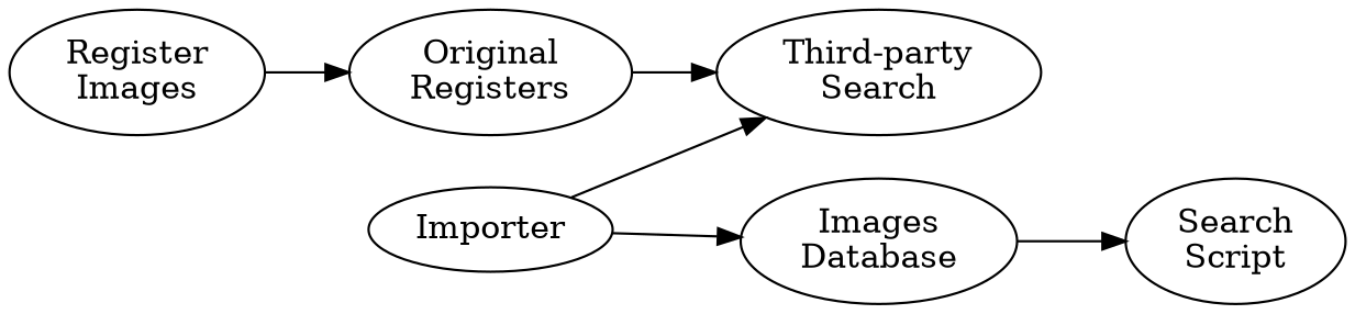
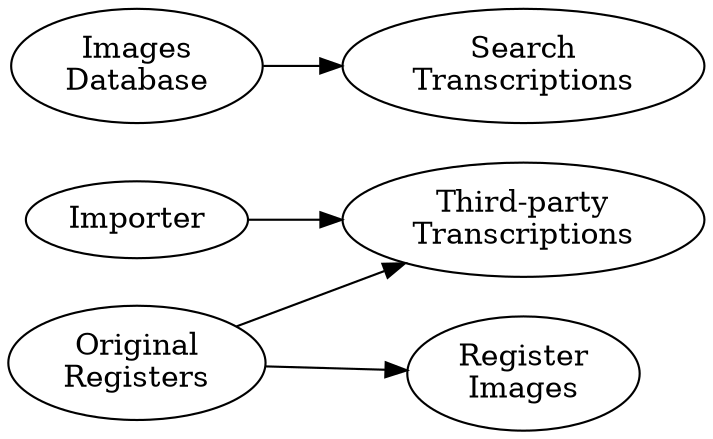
  digraph {
    rankdir=LR
    n1 [label="Original\nRegisters"]
-   n2 [label="Third-party\nSearch"]
+   n2 [label="Third-party\nTranscriptions"]
    n3 [label="Register\nImages"]
    n4 [label=Importer]
    n5 [label="Images\nDatabase"]
-   n6 [label="Search\nScript"]
+   n6 [label="Search\nTranscriptions"]
    subgraph sub_1 {
      color=blue
      label="Current Data Entry Process"
      style=filled
      n1
      n2
      n3
    }
    subgraph sub_2 {
      color=blue
      label="Current Search Server"
      style=filled
      n4
      n5
      n6
    }
    n1 -> n2
-   n3 -> n1
+   n1 -> n3
    n4 -> n2
-   n4 -> n5
    n5 -> n6
  }
